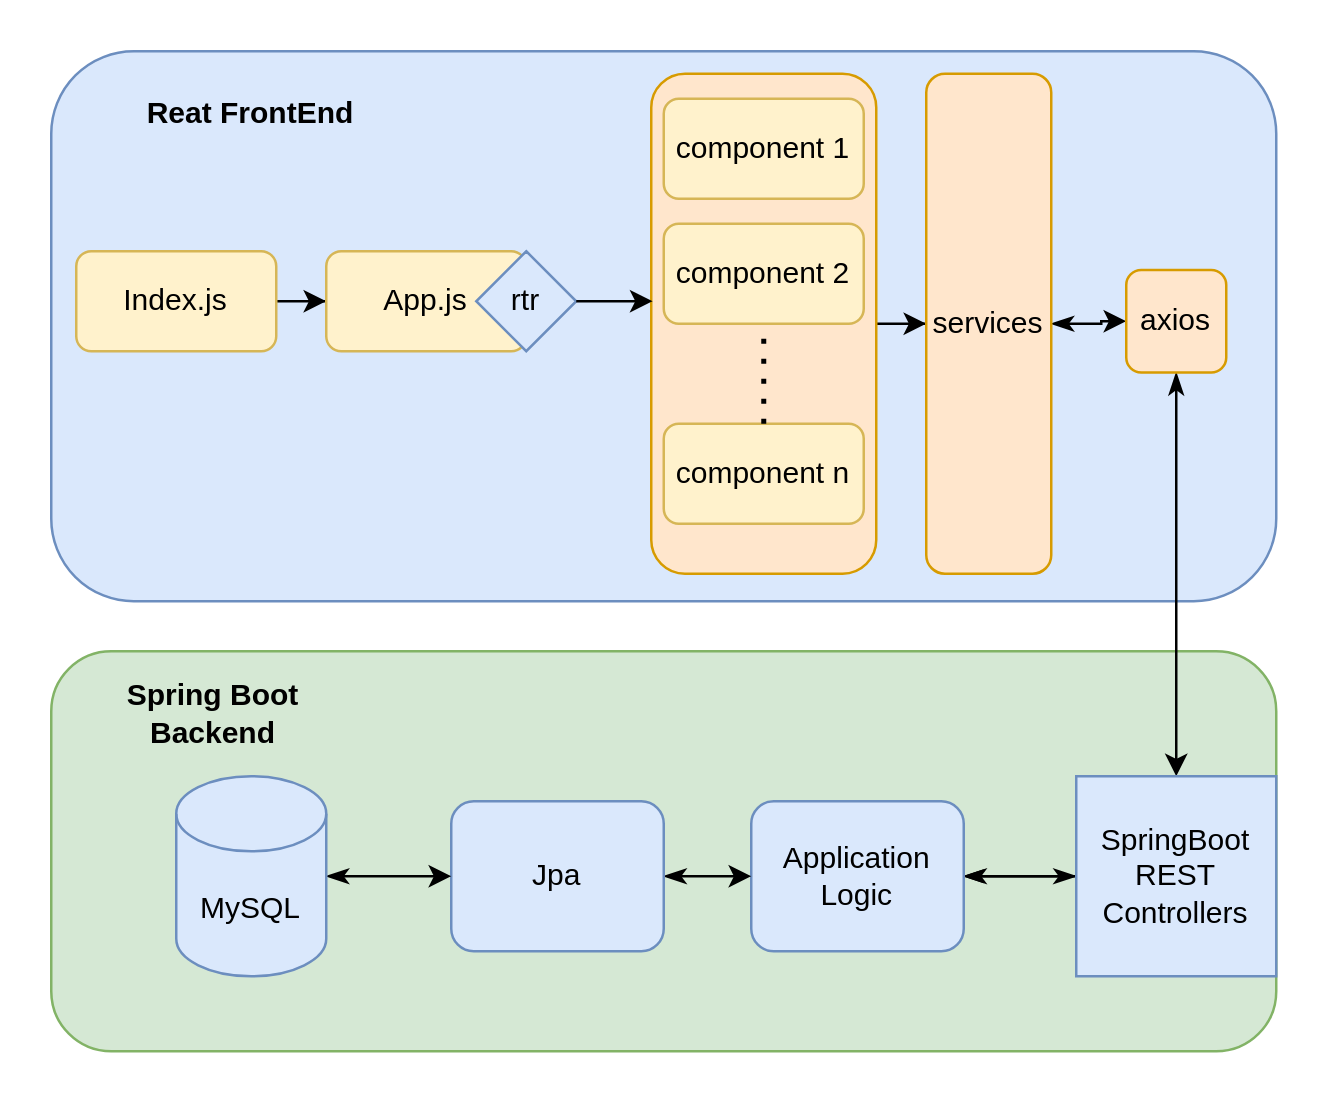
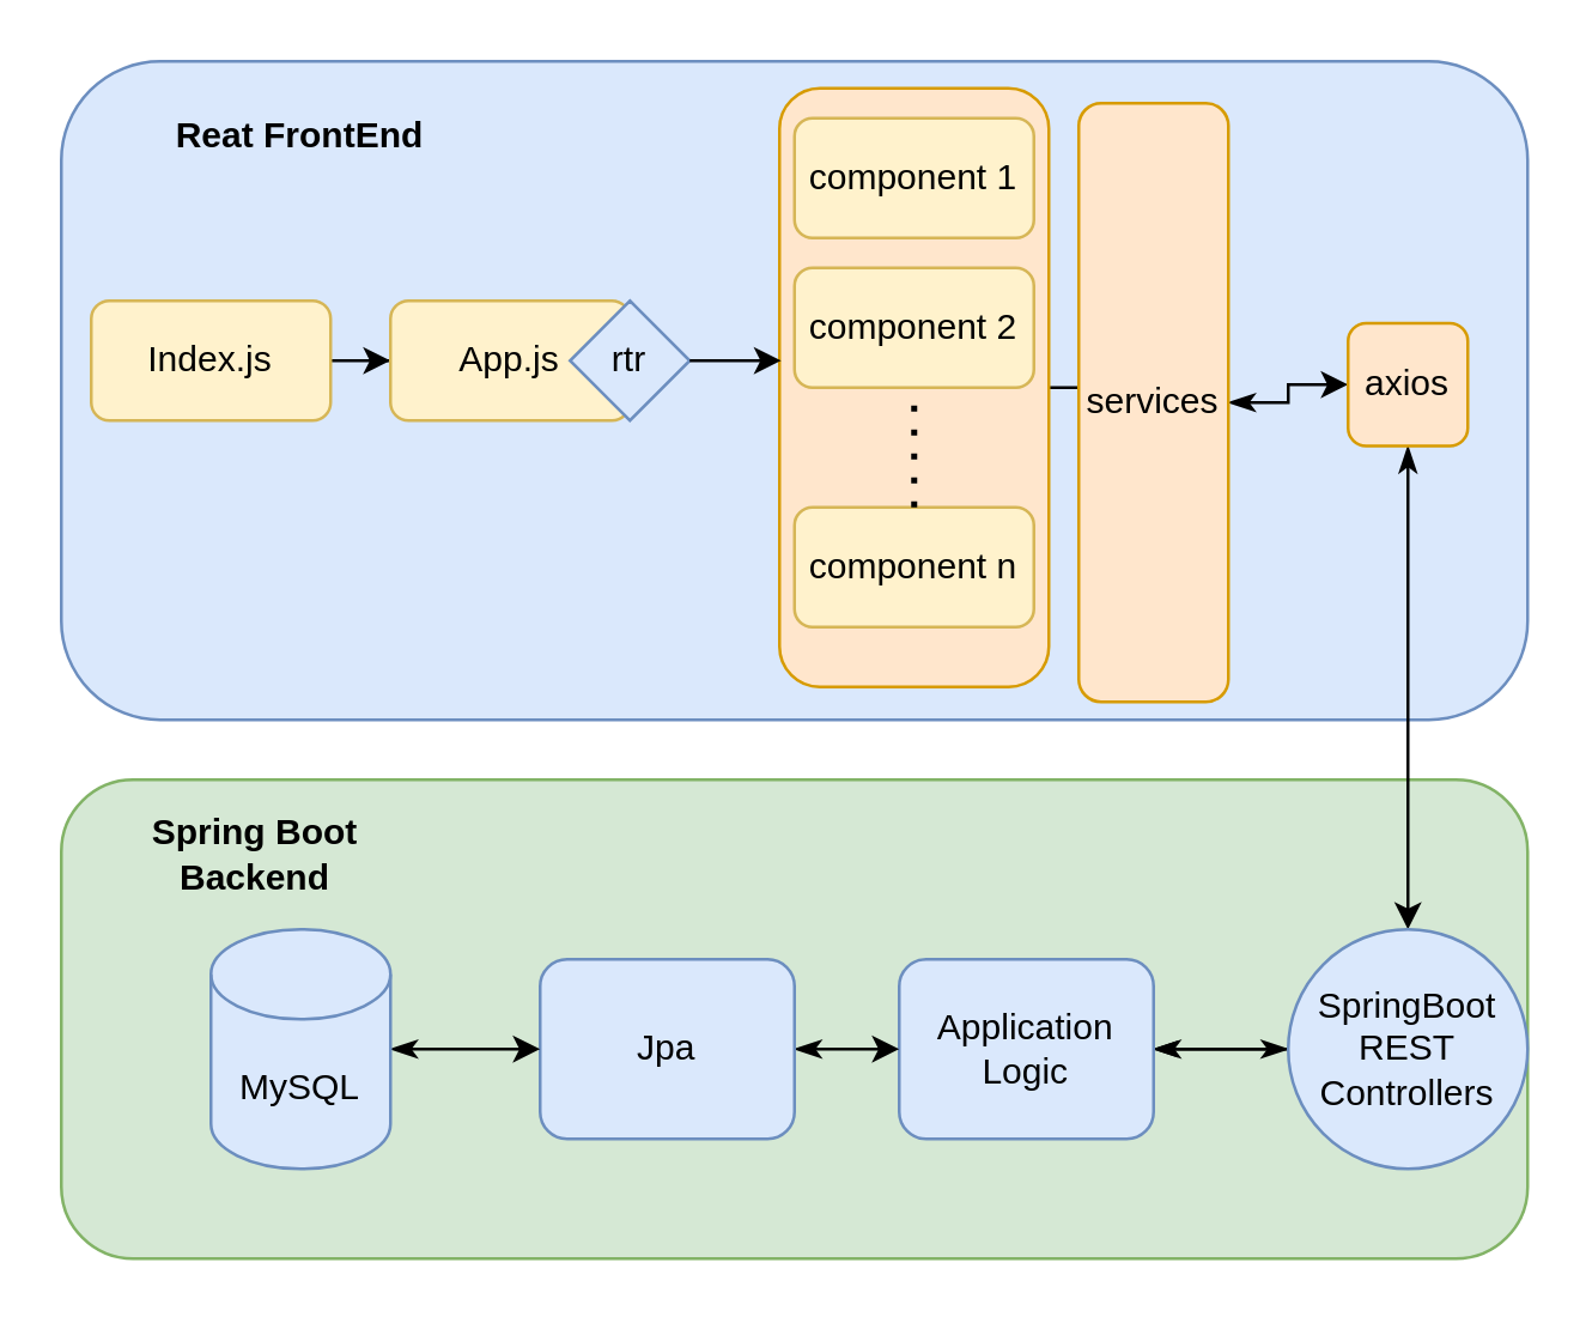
  <mxCell id="0" />
  <mxCell id="1" parent="0" />
  <mxCell id="2" value="" style="rounded=1;whiteSpace=wrap;html=1;fillColor=#d5e8d4;strokeColor=#82b366;" vertex="1" parent="1"><mxGeometry x="20" y="260" width="490" height="160" as="geometry" /></mxCell>
  <mxCell id="3" value="" style="rounded=1;whiteSpace=wrap;html=1;fillColor=#dae8fc;strokeColor=#6c8ebf;" vertex="1" parent="1"><mxGeometry x="20" y="20" width="490" height="220" as="geometry" /></mxCell>
  <mxCell id="4" style="edgeStyle=orthogonalEdgeStyle;rounded=0;orthogonalLoop=1;jettySize=auto;html=1;entryX=0;entryY=0.5;entryDx=0;entryDy=0;" edge="1" parent="1" source="5" target="17"><mxGeometry relative="1" as="geometry" /></mxCell>
  <mxCell id="5" value="" style="rounded=1;whiteSpace=wrap;html=1;fillColor=#ffe6cc;strokeColor=#d79b00;" vertex="1" parent="1"><mxGeometry x="260" y="29" width="90" height="200" as="geometry" /></mxCell>
  <mxCell id="6" style="edgeStyle=orthogonalEdgeStyle;rounded=0;orthogonalLoop=1;jettySize=auto;html=1;entryX=0;entryY=0.5;entryDx=0;entryDy=0;" edge="1" parent="1" source="7" target="8"><mxGeometry relative="1" as="geometry" /></mxCell>
  <mxCell id="7" value="Index.js" style="rounded=1;whiteSpace=wrap;html=1;fillColor=#fff2cc;strokeColor=#d6b656;" vertex="1" parent="1"><mxGeometry x="30" y="100" width="80" height="40" as="geometry" /></mxCell>
  <mxCell id="8" value="App.js" style="rounded=1;whiteSpace=wrap;html=1;fillColor=#fff2cc;strokeColor=#d6b656;" vertex="1" parent="1"><mxGeometry x="130" y="100" width="80" height="40" as="geometry" /></mxCell>
  <mxCell id="9" value="rtr" style="rhombus;whiteSpace=wrap;html=1;fillColor=#dae8fc;strokeColor=#6c8ebf;" vertex="1" parent="1"><mxGeometry x="190" y="100" width="40" height="40" as="geometry" /></mxCell>
  <mxCell id="10" value="component 1" style="rounded=1;whiteSpace=wrap;html=1;fillColor=#fff2cc;strokeColor=#d6b656;" vertex="1" parent="1"><mxGeometry x="265" y="39" width="80" height="40" as="geometry" /></mxCell>
  <mxCell id="11" value="component 2" style="rounded=1;whiteSpace=wrap;html=1;fillColor=#fff2cc;strokeColor=#d6b656;" vertex="1" parent="1"><mxGeometry x="265" y="89" width="80" height="40" as="geometry" /></mxCell>
  <mxCell id="12" value="component n" style="rounded=1;whiteSpace=wrap;html=1;fillColor=#fff2cc;strokeColor=#d6b656;" vertex="1" parent="1"><mxGeometry x="265" y="169" width="80" height="40" as="geometry" /></mxCell>
  <mxCell id="13" value="" style="endArrow=none;dashed=1;html=1;dashPattern=1 3;strokeWidth=2;rounded=0;entryX=0.5;entryY=1;entryDx=0;entryDy=0;exitX=0.5;exitY=0;exitDx=0;exitDy=0;" edge="1" parent="1" source="12" target="11"><mxGeometry width="50" height="50" relative="1" as="geometry"><mxPoint x="315" y="159" as="sourcePoint" /><mxPoint x="295" y="139" as="targetPoint" /></mxGeometry></mxCell>
  <mxCell id="14" style="edgeStyle=orthogonalEdgeStyle;rounded=0;orthogonalLoop=1;jettySize=auto;html=1;entryX=0.006;entryY=0.455;entryDx=0;entryDy=0;entryPerimeter=0;" edge="1" parent="1" source="9" target="5"><mxGeometry relative="1" as="geometry" /></mxCell>
  <mxCell id="15" value="&lt;b&gt;Reat FrontEnd&lt;/b&gt;" style="text;html=1;align=center;verticalAlign=middle;whiteSpace=wrap;rounded=0;" vertex="1" parent="1"><mxGeometry x="55" y="30" width="90" height="30" as="geometry" /></mxCell>
  <mxCell id="16" style="edgeStyle=orthogonalEdgeStyle;rounded=0;orthogonalLoop=1;jettySize=auto;html=1;entryX=0;entryY=0.5;entryDx=0;entryDy=0;startArrow=classicThin;startFill=1;" edge="1" parent="1" source="17" target="19"><mxGeometry relative="1" as="geometry" /></mxCell>
- <mxCell id="17" value="services" style="rounded=1;whiteSpace=wrap;html=1;fillColor=#ffe6cc;strokeColor=#d79b00;" vertex="1" parent="1"><mxGeometry x="370" y="29" width="50" height="200" as="geometry" /></mxCell>
+ <mxCell id="17" value="services" style="rounded=1;whiteSpace=wrap;html=1;fillColor=#ffe6cc;strokeColor=#d79b00;" vertex="1" parent="1"><mxGeometry x="360" y="34" width="50" height="200" as="geometry" /></mxCell>
  <mxCell id="18" style="edgeStyle=orthogonalEdgeStyle;rounded=0;orthogonalLoop=1;jettySize=auto;html=1;entryX=0.5;entryY=0;entryDx=0;entryDy=0;startArrow=classicThin;startFill=1;" edge="1" parent="1" source="19" target="22"><mxGeometry relative="1" as="geometry" /></mxCell>
  <mxCell id="19" value="axios" style="whiteSpace=wrap;html=1;fillColor=#ffe6cc;strokeColor=#d79b00;rounded=1;" vertex="1" parent="1"><mxGeometry x="450" y="107.5" width="40" height="41" as="geometry" /></mxCell>
  <mxCell id="20" style="edgeStyle=orthogonalEdgeStyle;rounded=0;orthogonalLoop=1;jettySize=auto;html=1;entryX=1;entryY=0.5;entryDx=0;entryDy=0;endArrow=classicThin;endFill=1;" edge="1" parent="1" source="22" target="23"><mxGeometry relative="1" as="geometry" /></mxCell>
  <mxCell id="21" value="" style="edgeStyle=orthogonalEdgeStyle;rounded=0;orthogonalLoop=1;jettySize=auto;html=1;endArrow=openThin;endFill=0;startArrow=classicThin;startFill=1;" edge="1" parent="1" source="22" target="23"><mxGeometry relative="1" as="geometry" /></mxCell>
- <mxCell id="22" value="SpringBoot REST Controllers" style="whiteSpace=wrap;html=1;aspect=fixed;fillColor=#dae8fc;strokeColor=#6c8ebf;rounded=0;" vertex="1" parent="1"><mxGeometry x="430" y="310" width="80" height="80" as="geometry" /></mxCell>
+ <mxCell id="22" value="SpringBoot REST Controllers" style="ellipse;whiteSpace=wrap;html=1;aspect=fixed;fillColor=#dae8fc;strokeColor=#6c8ebf;" vertex="1" parent="1"><mxGeometry x="430" y="310" width="80" height="80" as="geometry" /></mxCell>
  <mxCell id="23" value="Application Logic" style="rounded=1;whiteSpace=wrap;html=1;fillColor=#dae8fc;strokeColor=#6c8ebf;" vertex="1" parent="1"><mxGeometry x="300" y="320" width="85" height="60" as="geometry" /></mxCell>
  <mxCell id="24" style="edgeStyle=orthogonalEdgeStyle;rounded=0;orthogonalLoop=1;jettySize=auto;html=1;entryX=0;entryY=0.5;entryDx=0;entryDy=0;startArrow=classicThin;startFill=1;" edge="1" parent="1" source="25" target="23"><mxGeometry relative="1" as="geometry" /></mxCell>
  <mxCell id="25" value="Jpa" style="rounded=1;whiteSpace=wrap;html=1;fillColor=#dae8fc;strokeColor=#6c8ebf;" vertex="1" parent="1"><mxGeometry x="180" y="320" width="85" height="60" as="geometry" /></mxCell>
  <mxCell id="26" style="edgeStyle=orthogonalEdgeStyle;rounded=0;orthogonalLoop=1;jettySize=auto;html=1;entryX=0;entryY=0.5;entryDx=0;entryDy=0;startArrow=classicThin;startFill=1;" edge="1" parent="1" source="27" target="25"><mxGeometry relative="1" as="geometry" /></mxCell>
  <mxCell id="27" value="MySQL" style="shape=cylinder3;whiteSpace=wrap;html=1;boundedLbl=1;backgroundOutline=1;size=15;fillColor=#dae8fc;strokeColor=#6c8ebf;" vertex="1" parent="1"><mxGeometry x="70" y="310" width="60" height="80" as="geometry" /></mxCell>
  <mxCell id="28" value="&lt;b&gt;Spring Boot Backend&lt;/b&gt;" style="text;html=1;align=center;verticalAlign=middle;whiteSpace=wrap;rounded=0;" vertex="1" parent="1"><mxGeometry x="40" y="270" width="90" height="30" as="geometry" /></mxCell>
